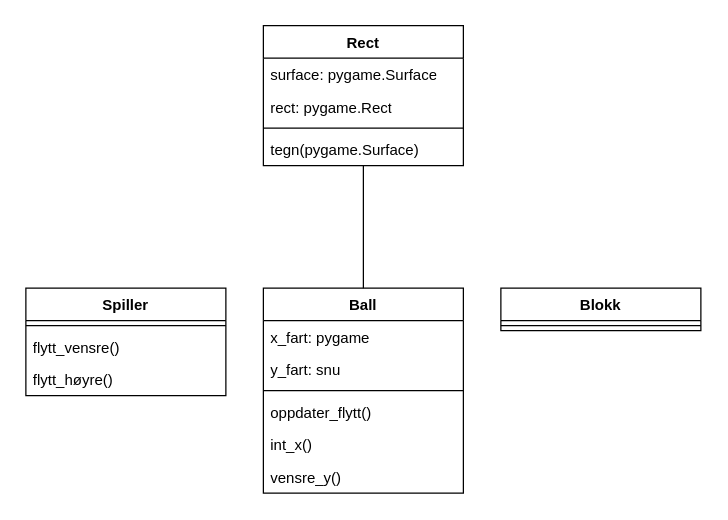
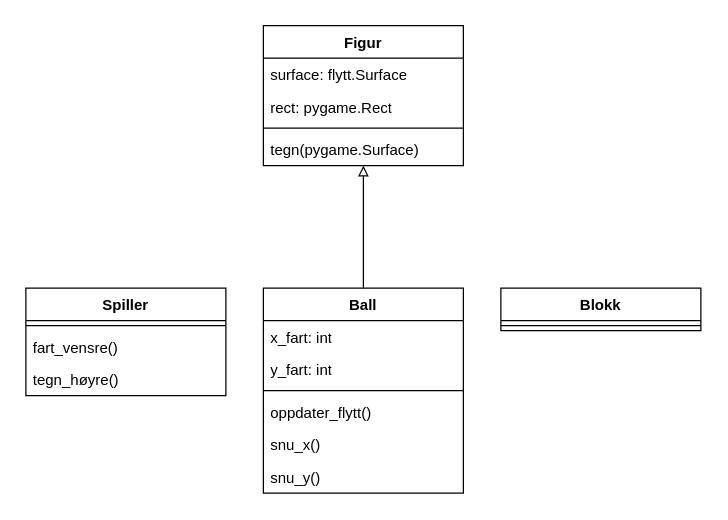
  <mxCell id="0" />
  <mxCell id="1" parent="0" />
- <mxCell id="2" value="Rect" style="swimlane;fontStyle=1;align=center;verticalAlign=top;childLayout=stackLayout;horizontal=1;startSize=26;horizontalStack=0;resizeParent=1;resizeParentMax=0;resizeLast=0;collapsible=1;marginBottom=0;whiteSpace=wrap;html=1;" parent="1" vertex="1"><mxGeometry x="210" y="20" width="160" height="112" as="geometry" /></mxCell>
- <mxCell id="3" value="surface: pygame.Surface" style="text;strokeColor=none;fillColor=none;align=left;verticalAlign=top;spacingLeft=4;spacingRight=4;overflow=hidden;rotatable=0;points=[[0,0.5],[1,0.5]];portConstraint=eastwest;whiteSpace=wrap;html=1;" parent="2" vertex="1"><mxGeometry y="26" width="160" height="26" as="geometry" /></mxCell>
+ <mxCell id="2" value="Figur" style="swimlane;fontStyle=1;align=center;verticalAlign=top;childLayout=stackLayout;horizontal=1;startSize=26;horizontalStack=0;resizeParent=1;resizeParentMax=0;resizeLast=0;collapsible=1;marginBottom=0;whiteSpace=wrap;html=1;" parent="1" vertex="1"><mxGeometry x="210" y="20" width="160" height="112" as="geometry" /></mxCell>
+ <mxCell id="3" value="surface: flytt.Surface" style="text;strokeColor=none;fillColor=none;align=left;verticalAlign=top;spacingLeft=4;spacingRight=4;overflow=hidden;rotatable=0;points=[[0,0.5],[1,0.5]];portConstraint=eastwest;whiteSpace=wrap;html=1;" parent="2" vertex="1"><mxGeometry y="26" width="160" height="26" as="geometry" /></mxCell>
  <mxCell id="4" value="rect: pygame.Rect" style="text;strokeColor=none;fillColor=none;align=left;verticalAlign=top;spacingLeft=4;spacingRight=4;overflow=hidden;rotatable=0;points=[[0,0.5],[1,0.5]];portConstraint=eastwest;whiteSpace=wrap;html=1;" parent="2" vertex="1"><mxGeometry y="52" width="160" height="26" as="geometry" /></mxCell>
  <mxCell id="5" value="" style="line;strokeWidth=1;fillColor=none;align=left;verticalAlign=middle;spacingTop=-1;spacingLeft=3;spacingRight=3;rotatable=0;labelPosition=right;points=[];portConstraint=eastwest;strokeColor=inherit;" parent="2" vertex="1"><mxGeometry y="78" width="160" height="8" as="geometry" /></mxCell>
  <mxCell id="6" value="tegn(pygame.Surface)" style="text;strokeColor=none;fillColor=none;align=left;verticalAlign=top;spacingLeft=4;spacingRight=4;overflow=hidden;rotatable=0;points=[[0,0.5],[1,0.5]];portConstraint=eastwest;whiteSpace=wrap;html=1;" parent="2" vertex="1"><mxGeometry y="86" width="160" height="26" as="geometry" /></mxCell>
  <mxCell id="7" value="Spiller" style="swimlane;fontStyle=1;align=center;verticalAlign=top;childLayout=stackLayout;horizontal=1;startSize=26;horizontalStack=0;resizeParent=1;resizeParentMax=0;resizeLast=0;collapsible=1;marginBottom=0;whiteSpace=wrap;html=1;" parent="1" vertex="1"><mxGeometry x="20" y="230" width="160" height="86" as="geometry" /></mxCell>
  <mxCell id="8" value="" style="line;strokeWidth=1;fillColor=none;align=left;verticalAlign=middle;spacingTop=-1;spacingLeft=3;spacingRight=3;rotatable=0;labelPosition=right;points=[];portConstraint=eastwest;strokeColor=inherit;" parent="7" vertex="1"><mxGeometry y="26" width="160" height="8" as="geometry" /></mxCell>
- <mxCell id="9" value="flytt_vensre()" style="text;strokeColor=none;fillColor=none;align=left;verticalAlign=top;spacingLeft=4;spacingRight=4;overflow=hidden;rotatable=0;points=[[0,0.5],[1,0.5]];portConstraint=eastwest;whiteSpace=wrap;html=1;" parent="7" vertex="1"><mxGeometry y="34" width="160" height="26" as="geometry" /></mxCell>
- <mxCell id="10" value="flytt_høyre()" style="text;strokeColor=none;fillColor=none;align=left;verticalAlign=top;spacingLeft=4;spacingRight=4;overflow=hidden;rotatable=0;points=[[0,0.5],[1,0.5]];portConstraint=eastwest;whiteSpace=wrap;html=1;" parent="7" vertex="1"><mxGeometry y="60" width="160" height="26" as="geometry" /></mxCell>
+ <mxCell id="9" value="fart_vensre()" style="text;strokeColor=none;fillColor=none;align=left;verticalAlign=top;spacingLeft=4;spacingRight=4;overflow=hidden;rotatable=0;points=[[0,0.5],[1,0.5]];portConstraint=eastwest;whiteSpace=wrap;html=1;" parent="7" vertex="1"><mxGeometry y="34" width="160" height="26" as="geometry" /></mxCell>
+ <mxCell id="10" value="tegn_høyre()" style="text;strokeColor=none;fillColor=none;align=left;verticalAlign=top;spacingLeft=4;spacingRight=4;overflow=hidden;rotatable=0;points=[[0,0.5],[1,0.5]];portConstraint=eastwest;whiteSpace=wrap;html=1;" parent="7" vertex="1"><mxGeometry y="60" width="160" height="26" as="geometry" /></mxCell>
  <mxCell id="11" value="Ball" style="swimlane;fontStyle=1;align=center;verticalAlign=top;childLayout=stackLayout;horizontal=1;startSize=26;horizontalStack=0;resizeParent=1;resizeParentMax=0;resizeLast=0;collapsible=1;marginBottom=0;whiteSpace=wrap;html=1;" parent="1" vertex="1"><mxGeometry x="210" y="230" width="160" height="164" as="geometry" /></mxCell>
- <mxCell id="12" value="x_fart: pygame" style="text;strokeColor=none;fillColor=none;align=left;verticalAlign=top;spacingLeft=4;spacingRight=4;overflow=hidden;rotatable=0;points=[[0,0.5],[1,0.5]];portConstraint=eastwest;whiteSpace=wrap;html=1;" parent="11" vertex="1"><mxGeometry y="26" width="160" height="26" as="geometry" /></mxCell>
- <mxCell id="13" value="y_fart: snu" style="text;strokeColor=none;fillColor=none;align=left;verticalAlign=top;spacingLeft=4;spacingRight=4;overflow=hidden;rotatable=0;points=[[0,0.5],[1,0.5]];portConstraint=eastwest;whiteSpace=wrap;html=1;" parent="11" vertex="1"><mxGeometry y="52" width="160" height="26" as="geometry" /></mxCell>
+ <mxCell id="12" value="x_fart: int" style="text;strokeColor=none;fillColor=none;align=left;verticalAlign=top;spacingLeft=4;spacingRight=4;overflow=hidden;rotatable=0;points=[[0,0.5],[1,0.5]];portConstraint=eastwest;whiteSpace=wrap;html=1;" parent="11" vertex="1"><mxGeometry y="26" width="160" height="26" as="geometry" /></mxCell>
+ <mxCell id="13" value="y_fart: int" style="text;strokeColor=none;fillColor=none;align=left;verticalAlign=top;spacingLeft=4;spacingRight=4;overflow=hidden;rotatable=0;points=[[0,0.5],[1,0.5]];portConstraint=eastwest;whiteSpace=wrap;html=1;" parent="11" vertex="1"><mxGeometry y="52" width="160" height="26" as="geometry" /></mxCell>
  <mxCell id="14" value="" style="line;strokeWidth=1;fillColor=none;align=left;verticalAlign=middle;spacingTop=-1;spacingLeft=3;spacingRight=3;rotatable=0;labelPosition=right;points=[];portConstraint=eastwest;strokeColor=inherit;" parent="11" vertex="1"><mxGeometry y="78" width="160" height="8" as="geometry" /></mxCell>
  <mxCell id="15" value="oppdater_flytt()" style="text;strokeColor=none;fillColor=none;align=left;verticalAlign=top;spacingLeft=4;spacingRight=4;overflow=hidden;rotatable=0;points=[[0,0.5],[1,0.5]];portConstraint=eastwest;whiteSpace=wrap;html=1;" parent="11" vertex="1"><mxGeometry y="86" width="160" height="26" as="geometry" /></mxCell>
- <mxCell id="16" value="int_x()" style="text;strokeColor=none;fillColor=none;align=left;verticalAlign=top;spacingLeft=4;spacingRight=4;overflow=hidden;rotatable=0;points=[[0,0.5],[1,0.5]];portConstraint=eastwest;whiteSpace=wrap;html=1;" parent="11" vertex="1"><mxGeometry y="112" width="160" height="26" as="geometry" /></mxCell>
- <mxCell id="17" value="vensre_y()" style="text;strokeColor=none;fillColor=none;align=left;verticalAlign=top;spacingLeft=4;spacingRight=4;overflow=hidden;rotatable=0;points=[[0,0.5],[1,0.5]];portConstraint=eastwest;whiteSpace=wrap;html=1;" parent="11" vertex="1"><mxGeometry y="138" width="160" height="26" as="geometry" /></mxCell>
+ <mxCell id="16" value="snu_x()" style="text;strokeColor=none;fillColor=none;align=left;verticalAlign=top;spacingLeft=4;spacingRight=4;overflow=hidden;rotatable=0;points=[[0,0.5],[1,0.5]];portConstraint=eastwest;whiteSpace=wrap;html=1;" parent="11" vertex="1"><mxGeometry y="112" width="160" height="26" as="geometry" /></mxCell>
+ <mxCell id="17" value="snu_y()" style="text;strokeColor=none;fillColor=none;align=left;verticalAlign=top;spacingLeft=4;spacingRight=4;overflow=hidden;rotatable=0;points=[[0,0.5],[1,0.5]];portConstraint=eastwest;whiteSpace=wrap;html=1;" parent="11" vertex="1"><mxGeometry y="138" width="160" height="26" as="geometry" /></mxCell>
  <mxCell id="18" value="Blokk" style="swimlane;fontStyle=1;align=center;verticalAlign=top;childLayout=stackLayout;horizontal=1;startSize=26;horizontalStack=0;resizeParent=1;resizeParentMax=0;resizeLast=0;collapsible=1;marginBottom=0;whiteSpace=wrap;html=1;" parent="1" vertex="1"><mxGeometry x="400" y="230" width="160" height="34" as="geometry" /></mxCell>
  <mxCell id="19" value="" style="line;strokeWidth=1;fillColor=none;align=left;verticalAlign=middle;spacingTop=-1;spacingLeft=3;spacingRight=3;rotatable=0;labelPosition=right;points=[];portConstraint=eastwest;strokeColor=inherit;" parent="18" vertex="1"><mxGeometry y="26" width="160" height="8" as="geometry" /></mxCell>
- <mxCell id="20" value="" style="endArrow=none;html=1;rounded=0;exitX=0.5;exitY=0;exitDx=0;exitDy=0;entryX=0.5;entryY=1;entryDx=0;entryDy=0;entryPerimeter=0;endFill=0;" parent="1" source="11" target="6" edge="1"><mxGeometry width="50" height="50" relative="1" as="geometry"><mxPoint x="80" y="490" as="sourcePoint" /><mxPoint x="130" y="440" as="targetPoint" /><Array as="points"><mxPoint x="290" y="170" /></Array></mxGeometry></mxCell>
+ <mxCell id="20" value="" style="endArrow=block;html=1;rounded=0;exitX=0.5;exitY=0;exitDx=0;exitDy=0;entryX=0.5;entryY=1;entryDx=0;entryDy=0;entryPerimeter=0;endFill=0;" parent="1" source="11" target="6" edge="1"><mxGeometry width="50" height="50" relative="1" as="geometry"><mxPoint x="80" y="490" as="sourcePoint" /><mxPoint x="130" y="440" as="targetPoint" /><Array as="points"><mxPoint x="290" y="170" /></Array></mxGeometry></mxCell>
